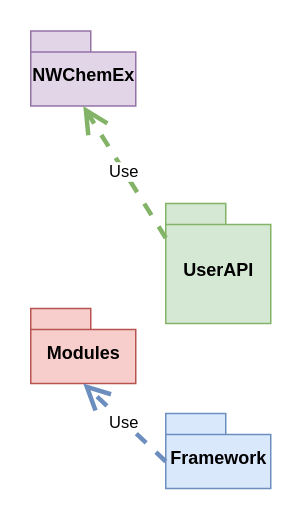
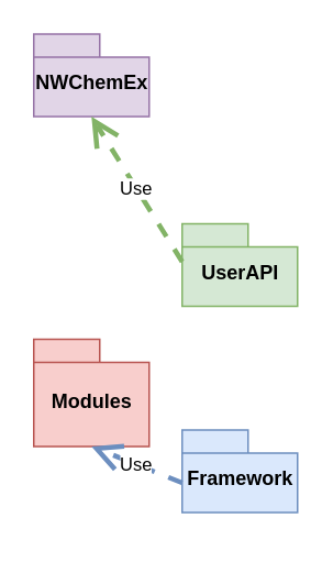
  <mxCell id="0" />
  <mxCell id="1" parent="0" />
- <mxCell id="2" value="Framework" style="shape=folder;fontStyle=1;spacingTop=10;tabWidth=40;tabHeight=14;tabPosition=left;html=1;fillColor=#dae8fc;strokeColor=#6c8ebf;" vertex="1" parent="1"><mxGeometry x="110" y="275" width="70" height="50" as="geometry" /></mxCell>
- <mxCell id="3" value="Modules" style="shape=folder;fontStyle=1;spacingTop=10;tabWidth=40;tabHeight=14;tabPosition=left;html=1;fillColor=#f8cecc;strokeColor=#b85450;" vertex="1" parent="1"><mxGeometry x="20" y="205" width="70" height="50" as="geometry" /></mxCell>
+ <mxCell id="2" value="Framework" style="shape=folder;fontStyle=1;spacingTop=10;tabWidth=40;tabHeight=14;tabPosition=left;html=1;fillColor=#dae8fc;strokeColor=#6c8ebf;" vertex="1" parent="1"><mxGeometry x="110" y="260" width="70" height="50" as="geometry" /></mxCell>
+ <mxCell id="3" value="Modules" style="shape=folder;fontStyle=1;spacingTop=10;tabWidth=40;tabHeight=14;tabPosition=left;html=1;fillColor=#f8cecc;strokeColor=#b85450;" vertex="1" parent="1"><mxGeometry x="20" y="205" width="70" height="65" as="geometry" /></mxCell>
  <mxCell id="4" value="NWChemEx" style="shape=folder;fontStyle=1;spacingTop=10;tabWidth=40;tabHeight=14;tabPosition=left;html=1;fillColor=#e1d5e7;strokeColor=#9673a6;" vertex="1" parent="1"><mxGeometry x="20" y="20" width="70" height="50" as="geometry" /></mxCell>
- <mxCell id="5" value="UserAPI" style="shape=folder;fontStyle=1;spacingTop=10;tabWidth=40;tabHeight=14;tabPosition=left;html=1;fillColor=#d5e8d4;strokeColor=#82b366;" vertex="1" parent="1"><mxGeometry x="110" y="135" width="70" height="80" as="geometry" /></mxCell>
+ <mxCell id="5" value="UserAPI" style="shape=folder;fontStyle=1;spacingTop=10;tabWidth=40;tabHeight=14;tabPosition=left;html=1;fillColor=#d5e8d4;strokeColor=#82b366;" vertex="1" parent="1"><mxGeometry x="110" y="135" width="70" height="50" as="geometry" /></mxCell>
  <mxCell id="6" value="Use" style="endArrow=open;endSize=12;dashed=1;html=1;strokeWidth=3;entryX=0.5;entryY=1;entryDx=0;entryDy=0;entryPerimeter=0;exitX=0;exitY=0;exitDx=0;exitDy=32;exitPerimeter=0;fillColor=#dae8fc;strokeColor=#6c8ebf;" edge="1" parent="1" source="2" target="3"><mxGeometry width="160" relative="1" as="geometry"><mxPoint x="30" y="355" as="sourcePoint" /><mxPoint x="190" y="355" as="targetPoint" /></mxGeometry></mxCell>
  <mxCell id="7" value="Use" style="endArrow=open;endSize=12;dashed=1;html=1;strokeWidth=3;entryX=0.5;entryY=1;entryDx=0;entryDy=0;entryPerimeter=0;exitX=0;exitY=0;exitDx=0;exitDy=23;exitPerimeter=0;fillColor=#d5e8d4;strokeColor=#82b366;" edge="1" parent="1" source="5" target="4"><mxGeometry width="160" relative="1" as="geometry"><mxPoint x="105" y="319" as="sourcePoint" /><mxPoint x="85" y="250" as="targetPoint" /></mxGeometry></mxCell>
